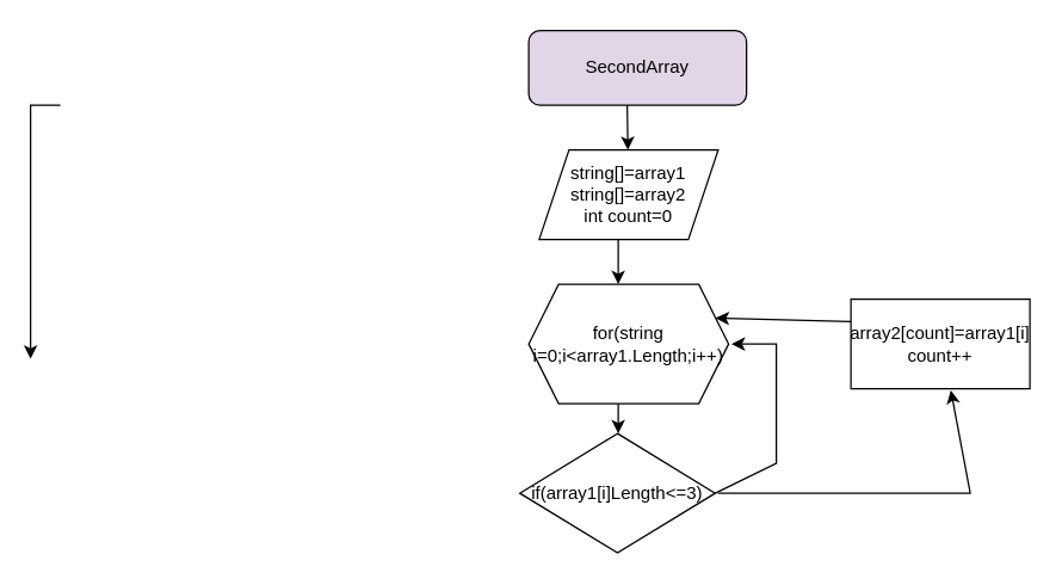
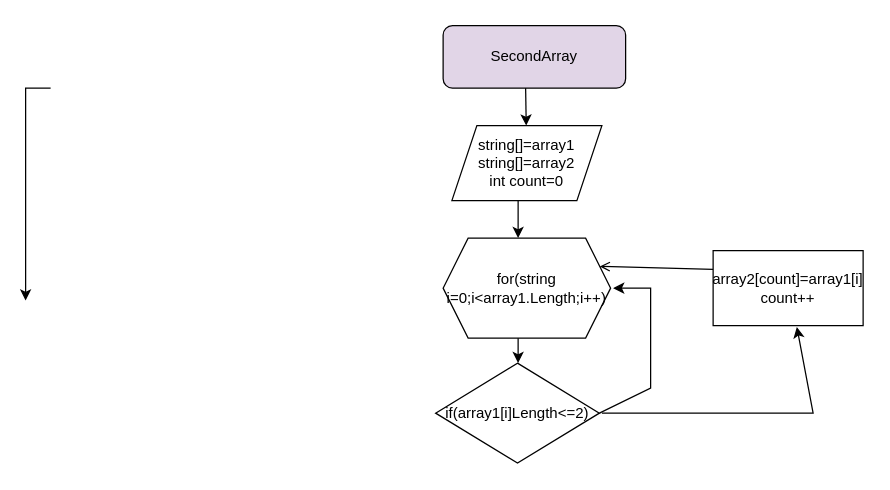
  <mxCell id="0" />
  <mxCell id="1" parent="0" />
  <mxCell id="2" value="" style="endArrow=classic;html=1;rounded=0;exitX=0;exitY=0.5;exitDx=0;exitDy=0;entryX=0;entryY=0.5;entryDx=0;entryDy=0;" edge="1" parent="1"><mxGeometry width="50" height="50" relative="1" as="geometry"><mxPoint x="40" y="70" as="sourcePoint" /><mxPoint x="20" y="240" as="targetPoint" /><Array as="points"><mxPoint x="20" y="70" /><mxPoint x="20" y="210" /></Array></mxGeometry></mxCell>
  <mxCell id="3" value="SecondArray" style="rounded=1;whiteSpace=wrap;html=1;fillColor=#e1d5e7;" vertex="1" parent="1"><mxGeometry x="354" y="20" width="146" height="50" as="geometry" /></mxCell>
  <mxCell id="4" value="" style="endArrow=classic;html=1;rounded=0;" edge="1" parent="1" target="5"><mxGeometry width="50" height="50" relative="1" as="geometry"><mxPoint x="420" y="70" as="sourcePoint" /><mxPoint x="420" y="100" as="targetPoint" /></mxGeometry></mxCell>
  <mxCell id="5" value="&lt;div&gt;string[]=array1&lt;/div&gt;&lt;div&gt;string[]=array2&lt;/div&gt;&lt;div&gt;int count=0&lt;br&gt;&lt;/div&gt;" style="shape=parallelogram;perimeter=parallelogramPerimeter;whiteSpace=wrap;html=1;fixedSize=1;" vertex="1" parent="1"><mxGeometry x="361" y="100" width="120" height="60" as="geometry" /></mxCell>
  <mxCell id="6" value="" style="endArrow=classic;html=1;rounded=0;" edge="1" parent="1"><mxGeometry width="50" height="50" relative="1" as="geometry"><mxPoint x="414" y="160" as="sourcePoint" /><mxPoint x="414" y="190" as="targetPoint" /></mxGeometry></mxCell>
  <mxCell id="7" value="for(string i=0;i&amp;lt;array1.Length;i++)" style="shape=hexagon;perimeter=hexagonPerimeter2;whiteSpace=wrap;html=1;fixedSize=1;" vertex="1" parent="1"><mxGeometry x="354" y="190" width="134" height="80" as="geometry" /></mxCell>
- <mxCell id="8" value="if(array1[i]Length&amp;lt;=3)" style="rhombus;whiteSpace=wrap;html=1;" vertex="1" parent="1"><mxGeometry x="348" y="290" width="131" height="80" as="geometry" /></mxCell>
+ <mxCell id="8" value="if(array1[i]Length&amp;lt;=2)" style="rhombus;whiteSpace=wrap;html=1;" vertex="1" parent="1"><mxGeometry x="348" y="290" width="131" height="80" as="geometry" /></mxCell>
  <mxCell id="9" value="" style="endArrow=classic;html=1;rounded=0;" edge="1" parent="1"><mxGeometry width="50" height="50" relative="1" as="geometry"><mxPoint x="414" y="270" as="sourcePoint" /><mxPoint x="414" y="290" as="targetPoint" /></mxGeometry></mxCell>
  <mxCell id="10" value="&lt;div&gt;array2[count]=array1[i]&lt;/div&gt;&lt;div&gt;count++&lt;br&gt;&lt;/div&gt;" style="rounded=0;whiteSpace=wrap;html=1;" vertex="1" parent="1"><mxGeometry x="570" y="200" width="120" height="60" as="geometry" /></mxCell>
  <mxCell id="11" value="" style="endArrow=classic;html=1;rounded=0;entryX=0.558;entryY=1.017;entryDx=0;entryDy=0;entryPerimeter=0;" edge="1" parent="1" target="10"><mxGeometry width="50" height="50" relative="1" as="geometry"><mxPoint x="481" y="330" as="sourcePoint" /><mxPoint x="531" y="280" as="targetPoint" /><Array as="points"><mxPoint x="650" y="330" /></Array></mxGeometry></mxCell>
  <mxCell id="12" value="" style="endArrow=classic;html=1;rounded=0;" edge="1" parent="1"><mxGeometry width="50" height="50" relative="1" as="geometry"><mxPoint x="479" y="330" as="sourcePoint" /><mxPoint x="490" y="230" as="targetPoint" /><Array as="points"><mxPoint x="520" y="310" /><mxPoint x="520" y="230" /></Array></mxGeometry></mxCell>
- <mxCell id="13" value="" style="endArrow=classic;html=1;rounded=0;exitX=0;exitY=0.25;exitDx=0;exitDy=0;entryX=1;entryY=0.25;entryDx=0;entryDy=0;" edge="1" parent="1" source="10" target="7"><mxGeometry width="50" height="50" relative="1" as="geometry"><mxPoint x="510" y="280" as="sourcePoint" /><mxPoint x="490" y="230" as="targetPoint" /><Array as="points" /></mxGeometry></mxCell>
+ <mxCell id="13" value="" style="endArrow=open;html=1;rounded=0;exitX=0;exitY=0.25;exitDx=0;exitDy=0;entryX=1;entryY=0.25;entryDx=0;entryDy=0;" edge="1" parent="1" source="10" target="7"><mxGeometry width="50" height="50" relative="1" as="geometry"><mxPoint x="510" y="280" as="sourcePoint" /><mxPoint x="490" y="230" as="targetPoint" /><Array as="points" /></mxGeometry></mxCell>
